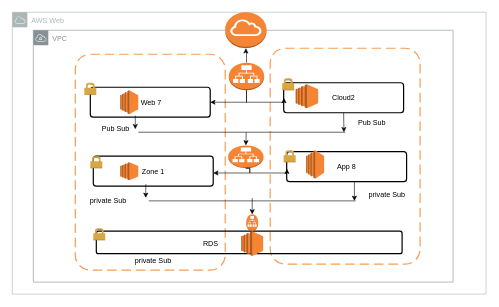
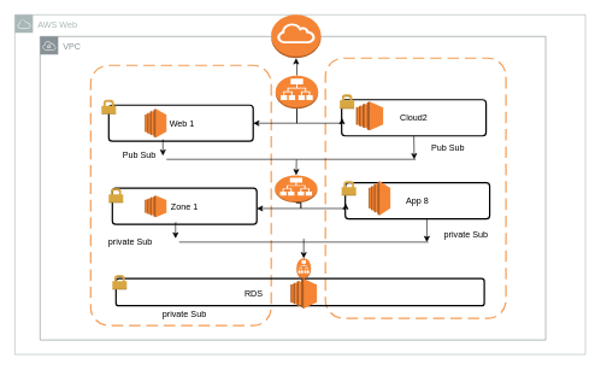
  <mxCell id="0" />
  <mxCell id="1" parent="0" />
  <mxCell id="2" value="VPC" style="sketch=0;outlineConnect=0;gradientColor=none;html=1;whiteSpace=wrap;fontSize=12;fontStyle=0;shape=mxgraph.aws4.group;grIcon=mxgraph.aws4.group_vpc;strokeColor=#879196;fillColor=none;verticalAlign=top;align=left;spacingLeft=30;fontColor=#879196;dashed=0;" parent="1" vertex="1"><mxGeometry x="55" y="50" width="700" height="420" as="geometry" /></mxCell>
  <mxCell id="3" value="AWS Web" style="sketch=0;outlineConnect=0;gradientColor=none;html=1;whiteSpace=wrap;fontSize=12;fontStyle=0;shape=mxgraph.aws4.group;grIcon=mxgraph.aws4.group_aws_cloud;strokeColor=#AAB7B8;fillColor=none;verticalAlign=top;align=left;spacingLeft=30;fontColor=#AAB7B8;dashed=0;" parent="1" vertex="1"><mxGeometry x="20" y="20" width="790" height="470" as="geometry" /></mxCell>
  <mxCell id="4" value="" style="rounded=1;arcSize=10;dashed=1;strokeColor=#F59D56;fillColor=none;gradientColor=none;dashPattern=8 4;strokeWidth=2;" parent="1" vertex="1"><mxGeometry x="125" y="90" width="250" height="360" as="geometry" /></mxCell>
  <mxCell id="5" value="" style="rounded=1;arcSize=10;dashed=1;strokeColor=#F59D56;fillColor=none;gradientColor=none;dashPattern=8 4;strokeWidth=2;" parent="1" vertex="1"><mxGeometry x="450" y="80" width="250" height="360" as="geometry" /></mxCell>
- <mxCell id="6" value=" Web 7" style="rounded=1;arcSize=10;dashed=0;fillColor=none;gradientColor=none;strokeWidth=2;" parent="1" vertex="1"><mxGeometry x="150" y="145" width="200" height="50" as="geometry" /></mxCell>
+ <mxCell id="6" value=" Web 1" style="rounded=1;arcSize=10;dashed=0;fillColor=none;gradientColor=none;strokeWidth=2;" parent="1" vertex="1"><mxGeometry x="150" y="145" width="200" height="50" as="geometry" /></mxCell>
  <mxCell id="7" value="" style="dashed=0;html=1;shape=mxgraph.aws3.permissions;fillColor=#D9A741;gradientColor=none;dashed=0;" parent="1" vertex="1"><mxGeometry x="140" y="137.5" width="20" height="20" as="geometry" /></mxCell>
  <mxCell id="8" value="Zone 1" style="rounded=1;arcSize=10;dashed=0;fillColor=none;gradientColor=none;strokeWidth=2;" parent="1" vertex="1"><mxGeometry x="155" y="260" width="200" height="50" as="geometry" /></mxCell>
  <mxCell id="9" value="" style="rounded=1;arcSize=10;dashed=0;fillColor=none;gradientColor=none;strokeWidth=2;" parent="1" vertex="1"><mxGeometry x="160" y="385" width="510" height="37.5" as="geometry" /></mxCell>
  <mxCell id="10" value="Cloud2" style="rounded=1;arcSize=10;dashed=0;fillColor=none;gradientColor=none;strokeWidth=2;" parent="1" vertex="1"><mxGeometry x="472.5" y="137.5" width="200" height="50" as="geometry" /></mxCell>
  <mxCell id="11" value="App 8" style="rounded=1;arcSize=10;dashed=0;fillColor=none;gradientColor=none;strokeWidth=2;" parent="1" vertex="1"><mxGeometry x="477.5" y="252.5" width="200" height="50" as="geometry" /></mxCell>
  <mxCell id="12" value="" style="dashed=0;html=1;shape=mxgraph.aws3.permissions;fillColor=#D9A741;gradientColor=none;dashed=0;" parent="1" vertex="1"><mxGeometry x="155" y="380" width="20" height="20" as="geometry" /></mxCell>
  <mxCell id="13" value="" style="dashed=0;html=1;shape=mxgraph.aws3.permissions;fillColor=#D9A741;gradientColor=none;dashed=0;" parent="1" vertex="1"><mxGeometry x="150" y="260" width="20" height="20" as="geometry" /></mxCell>
  <mxCell id="14" value="" style="dashed=0;html=1;shape=mxgraph.aws3.permissions;fillColor=#D9A741;gradientColor=none;dashed=0;" parent="1" vertex="1"><mxGeometry x="470" y="130" width="20" height="20" as="geometry" /></mxCell>
  <mxCell id="15" value="" style="dashed=0;html=1;shape=mxgraph.aws3.permissions;fillColor=#D9A741;gradientColor=none;dashed=0;" parent="1" vertex="1"><mxGeometry x="472.5" y="250" width="20" height="20" as="geometry" /></mxCell>
  <mxCell id="16" value="" style="outlineConnect=0;dashed=0;verticalLabelPosition=bottom;verticalAlign=top;align=center;html=1;shape=mxgraph.aws3.ec2;fillColor=#F58534;gradientColor=none;" parent="1" vertex="1"><mxGeometry x="401.75" y="385" width="36.5" height="41.25" as="geometry" /></mxCell>
  <mxCell id="17" value="" style="outlineConnect=0;dashed=0;verticalLabelPosition=bottom;verticalAlign=top;align=center;html=1;shape=mxgraph.aws3.ec2;fillColor=#F58534;gradientColor=none;" parent="1" vertex="1"><mxGeometry x="200" y="150" width="30" height="40" as="geometry" /></mxCell>
  <mxCell id="18" value="" style="outlineConnect=0;dashed=0;verticalLabelPosition=bottom;verticalAlign=top;align=center;html=1;shape=mxgraph.aws3.ec2;fillColor=#F58534;gradientColor=none;" parent="1" vertex="1"><mxGeometry x="492.5" y="140" width="37.5" height="40" as="geometry" /></mxCell>
  <mxCell id="19" value="" style="outlineConnect=0;dashed=0;verticalLabelPosition=bottom;verticalAlign=top;align=center;html=1;shape=mxgraph.aws3.ec2;fillColor=#F58534;gradientColor=none;" parent="1" vertex="1"><mxGeometry x="510" y="250" width="30" height="47.5" as="geometry" /></mxCell>
  <mxCell id="20" value="" style="outlineConnect=0;dashed=0;verticalLabelPosition=bottom;verticalAlign=top;align=center;html=1;shape=mxgraph.aws3.ec2;fillColor=#F58534;gradientColor=none;" parent="1" vertex="1"><mxGeometry x="200" y="270" width="30" height="30" as="geometry" /></mxCell>
  <mxCell id="21" value="Pub Sub" style="text;html=1;strokeColor=none;fillColor=none;align=center;verticalAlign=middle;whiteSpace=wrap;rounded=0;" parent="1" vertex="1"><mxGeometry x="160" y="200" width="65" height="30" as="geometry" /></mxCell>
  <mxCell id="22" value="Pub Sub" style="text;html=1;strokeColor=none;fillColor=none;align=center;verticalAlign=middle;whiteSpace=wrap;rounded=0;" parent="1" vertex="1"><mxGeometry x="590" y="190" width="60" height="30" as="geometry" /></mxCell>
  <mxCell id="23" value="private Sub" style="text;html=1;strokeColor=none;fillColor=none;align=center;verticalAlign=middle;whiteSpace=wrap;rounded=0;" parent="1" vertex="1"><mxGeometry x="135" y="320" width="90" height="30" as="geometry" /></mxCell>
  <mxCell id="24" value="private Sub" style="text;html=1;strokeColor=none;fillColor=none;align=center;verticalAlign=middle;whiteSpace=wrap;rounded=0;" parent="1" vertex="1"><mxGeometry x="600" y="310" width="90" height="30" as="geometry" /></mxCell>
  <mxCell id="25" value="" style="outlineConnect=0;dashed=0;verticalLabelPosition=bottom;verticalAlign=top;align=center;html=1;shape=mxgraph.aws3.internet_gateway;fillColor=#F58536;gradientColor=none;" vertex="1" parent="1"><mxGeometry x="375" y="20" width="69" height="60" as="geometry" /></mxCell>
  <mxCell id="26" style="edgeStyle=orthogonalEdgeStyle;rounded=0;orthogonalLoop=1;jettySize=auto;html=1;exitX=0.5;exitY=1;exitDx=0;exitDy=0;exitPerimeter=0;entryX=1;entryY=0.5;entryDx=0;entryDy=0;" edge="1" parent="1" source="28" target="6"><mxGeometry relative="1" as="geometry"><Array as="points"><mxPoint x="411" y="170" /></Array></mxGeometry></mxCell>
  <mxCell id="27" value="" style="edgeStyle=orthogonalEdgeStyle;rounded=0;orthogonalLoop=1;jettySize=auto;html=1;" edge="1" parent="1" source="28" target="25"><mxGeometry relative="1" as="geometry" /></mxCell>
  <mxCell id="28" value="" style="outlineConnect=0;dashed=0;verticalLabelPosition=bottom;verticalAlign=top;align=center;html=1;shape=mxgraph.aws3.application_load_balancer;fillColor=#F58534;gradientColor=none;" vertex="1" parent="1"><mxGeometry x="381" y="104" width="59" height="46" as="geometry" /></mxCell>
  <mxCell id="29" style="edgeStyle=orthogonalEdgeStyle;rounded=0;orthogonalLoop=1;jettySize=auto;html=1;exitX=0.5;exitY=1;exitDx=0;exitDy=0;exitPerimeter=0;" edge="1" parent="1" source="28"><mxGeometry relative="1" as="geometry"><mxPoint x="421" y="160" as="sourcePoint" /><mxPoint x="473" y="163" as="targetPoint" /><Array as="points"><mxPoint x="411" y="170" /><mxPoint x="473" y="170" /></Array></mxGeometry></mxCell>
  <mxCell id="30" style="edgeStyle=orthogonalEdgeStyle;rounded=0;orthogonalLoop=1;jettySize=auto;html=1;exitX=0.5;exitY=1;exitDx=0;exitDy=0;exitPerimeter=0;entryX=1;entryY=0.5;entryDx=0;entryDy=0;" edge="1" parent="1" source="31"><mxGeometry relative="1" as="geometry"><mxPoint x="355" y="288" as="targetPoint" /><Array as="points"><mxPoint x="416" y="288" /></Array></mxGeometry></mxCell>
  <mxCell id="31" value="" style="outlineConnect=0;dashed=0;verticalLabelPosition=bottom;verticalAlign=top;align=center;html=1;shape=mxgraph.aws3.application_load_balancer;fillColor=#F58534;gradientColor=none;" vertex="1" parent="1"><mxGeometry x="380" y="242" width="59" height="38" as="geometry" /></mxCell>
  <mxCell id="32" style="edgeStyle=orthogonalEdgeStyle;rounded=0;orthogonalLoop=1;jettySize=auto;html=1;exitX=0.5;exitY=1;exitDx=0;exitDy=0;exitPerimeter=0;" edge="1" parent="1" source="31"><mxGeometry relative="1" as="geometry"><mxPoint x="426" y="278" as="sourcePoint" /><mxPoint x="478" y="281" as="targetPoint" /><Array as="points"><mxPoint x="416" y="288" /><mxPoint x="478" y="288" /></Array></mxGeometry></mxCell>
  <mxCell id="33" value="" style="endArrow=none;html=1;rounded=0;" edge="1" parent="1"><mxGeometry width="50" height="50" relative="1" as="geometry"><mxPoint x="230" y="220" as="sourcePoint" /><mxPoint x="575" y="220" as="targetPoint" /><Array as="points"><mxPoint x="410" y="220" /></Array></mxGeometry></mxCell>
  <mxCell id="34" style="edgeStyle=orthogonalEdgeStyle;rounded=0;orthogonalLoop=1;jettySize=auto;html=1;exitX=0.38;exitY=0.96;exitDx=0;exitDy=0;entryX=1;entryY=0.5;entryDx=0;entryDy=0;exitPerimeter=0;" edge="1" parent="1" source="6" target="21"><mxGeometry relative="1" as="geometry" /></mxCell>
  <mxCell id="35" style="edgeStyle=orthogonalEdgeStyle;rounded=0;orthogonalLoop=1;jettySize=auto;html=1;exitX=0.5;exitY=1;exitDx=0;exitDy=0;entryX=0.492;entryY=0.389;entryDx=0;entryDy=0;entryPerimeter=0;" edge="1" parent="1" source="10" target="5"><mxGeometry relative="1" as="geometry" /></mxCell>
  <mxCell id="36" value="" style="endArrow=classic;html=1;rounded=0;entryX=0.5;entryY=0;entryDx=0;entryDy=0;entryPerimeter=0;" edge="1" parent="1" target="31"><mxGeometry width="50" height="50" relative="1" as="geometry"><mxPoint x="410" y="220" as="sourcePoint" /><mxPoint x="430" y="200" as="targetPoint" /></mxGeometry></mxCell>
  <mxCell id="37" value="" style="outlineConnect=0;dashed=0;verticalLabelPosition=bottom;verticalAlign=top;align=center;html=1;shape=mxgraph.aws3.application_load_balancer;fillColor=#F58534;gradientColor=none;" vertex="1" parent="1"><mxGeometry x="410" y="357" width="20" height="28" as="geometry" /></mxCell>
  <mxCell id="38" value="" style="endArrow=none;html=1;rounded=0;" edge="1" parent="1"><mxGeometry width="50" height="50" relative="1" as="geometry"><mxPoint x="247.5" y="334.5" as="sourcePoint" /><mxPoint x="592.5" y="334.5" as="targetPoint" /><Array as="points"><mxPoint x="427.5" y="334.5" /></Array></mxGeometry></mxCell>
  <mxCell id="39" style="edgeStyle=orthogonalEdgeStyle;rounded=0;orthogonalLoop=1;jettySize=auto;html=1;exitX=0.38;exitY=0.96;exitDx=0;exitDy=0;entryX=1;entryY=0.5;entryDx=0;entryDy=0;exitPerimeter=0;" edge="1" parent="1"><mxGeometry relative="1" as="geometry"><mxPoint x="243.5" y="307.5" as="sourcePoint" /><mxPoint x="242.5" y="329.5" as="targetPoint" /></mxGeometry></mxCell>
  <mxCell id="40" style="edgeStyle=orthogonalEdgeStyle;rounded=0;orthogonalLoop=1;jettySize=auto;html=1;exitX=0.5;exitY=1;exitDx=0;exitDy=0;entryX=0.492;entryY=0.389;entryDx=0;entryDy=0;entryPerimeter=0;" edge="1" parent="1"><mxGeometry relative="1" as="geometry"><mxPoint x="590.5" y="302.5" as="sourcePoint" /><mxPoint x="590.5" y="334.5" as="targetPoint" /></mxGeometry></mxCell>
  <mxCell id="41" value="" style="endArrow=classic;html=1;rounded=0;entryX=0.5;entryY=0;entryDx=0;entryDy=0;entryPerimeter=0;" edge="1" parent="1" target="37"><mxGeometry width="50" height="50" relative="1" as="geometry"><mxPoint x="420" y="330" as="sourcePoint" /><mxPoint x="445" y="292.5" as="targetPoint" /></mxGeometry></mxCell>
  <mxCell id="42" value="RDS" style="text;html=1;strokeColor=none;fillColor=none;align=center;verticalAlign=middle;whiteSpace=wrap;rounded=0;" vertex="1" parent="1"><mxGeometry x="321" y="390.63" width="60" height="30" as="geometry" /></mxCell>
  <mxCell id="43" value="private Sub" style="text;html=1;strokeColor=none;fillColor=none;align=center;verticalAlign=middle;whiteSpace=wrap;rounded=0;" vertex="1" parent="1"><mxGeometry x="210" y="420" width="90" height="30" as="geometry" /></mxCell>
